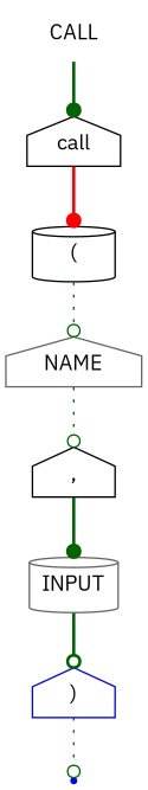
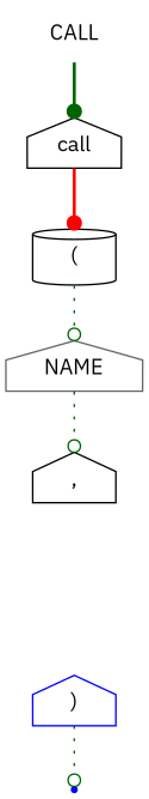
  digraph {
    fontname="IBM Plex Sans"
    node [shape=house color=black fontname="IBM Plex Sans"]
    edge [color=darkgreen style=bold arrowhead=odot fontname="IBM Plex Sans"]
    n1 [label=CALL shape=plaintext]
    n2 [label=call]
    n3 [label="(" shape=cylinder]
    n4 [label=NAME color=gray40]
    n5 [label=","]
-   n6 [label=INPUT shape=cylinder color=gray40]
    n7 [label=")" color=blue]
    end [shape=point color=blue]
    n1 -> n2 [arrowhead=dot]
    n2 -> n3 [color=red arrowhead=dot]
    n3 -> n4 [style=dotted]
    n4 -> n5 [style=dotted]
-   n5 -> n6 [arrowhead=dot]
-   n6 -> n7
    n7 -> end [style=dotted]
  }
